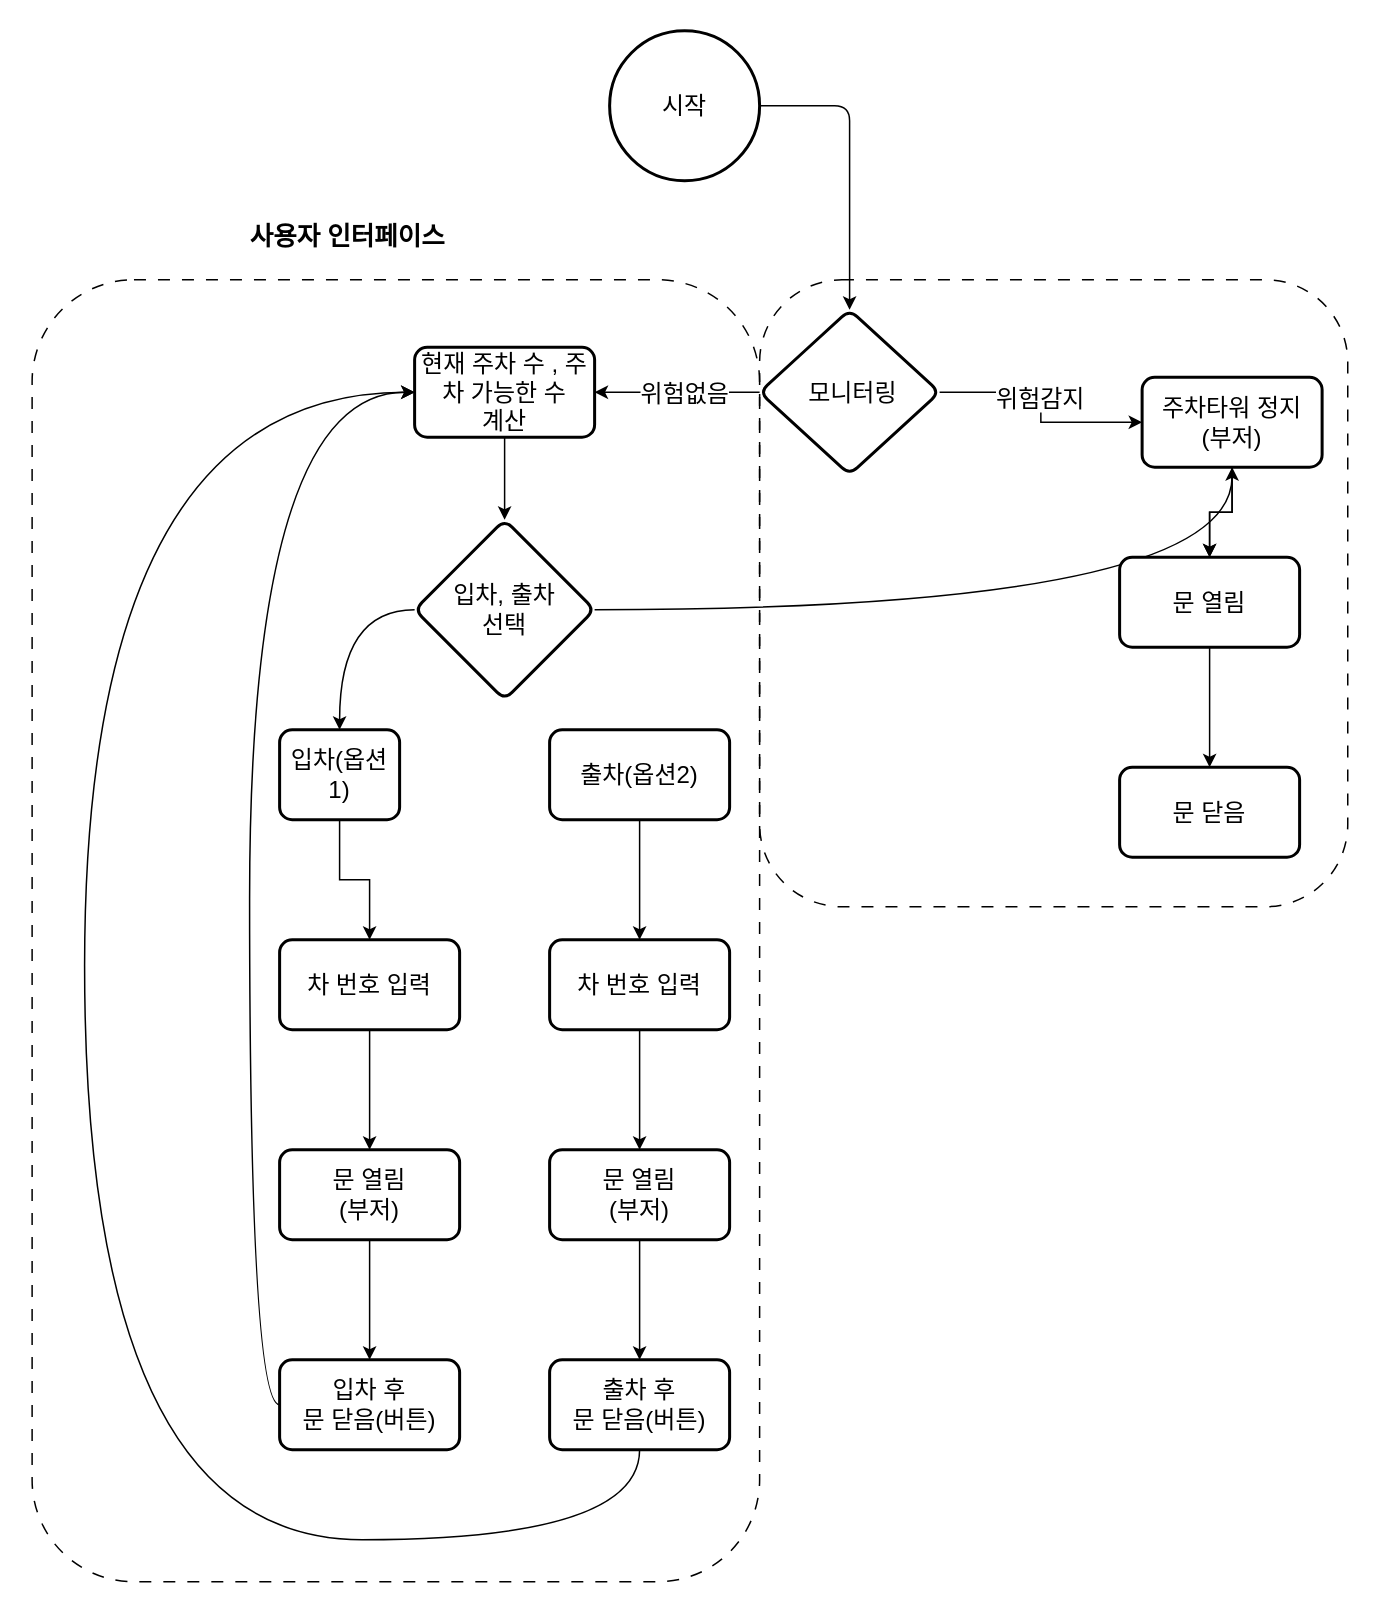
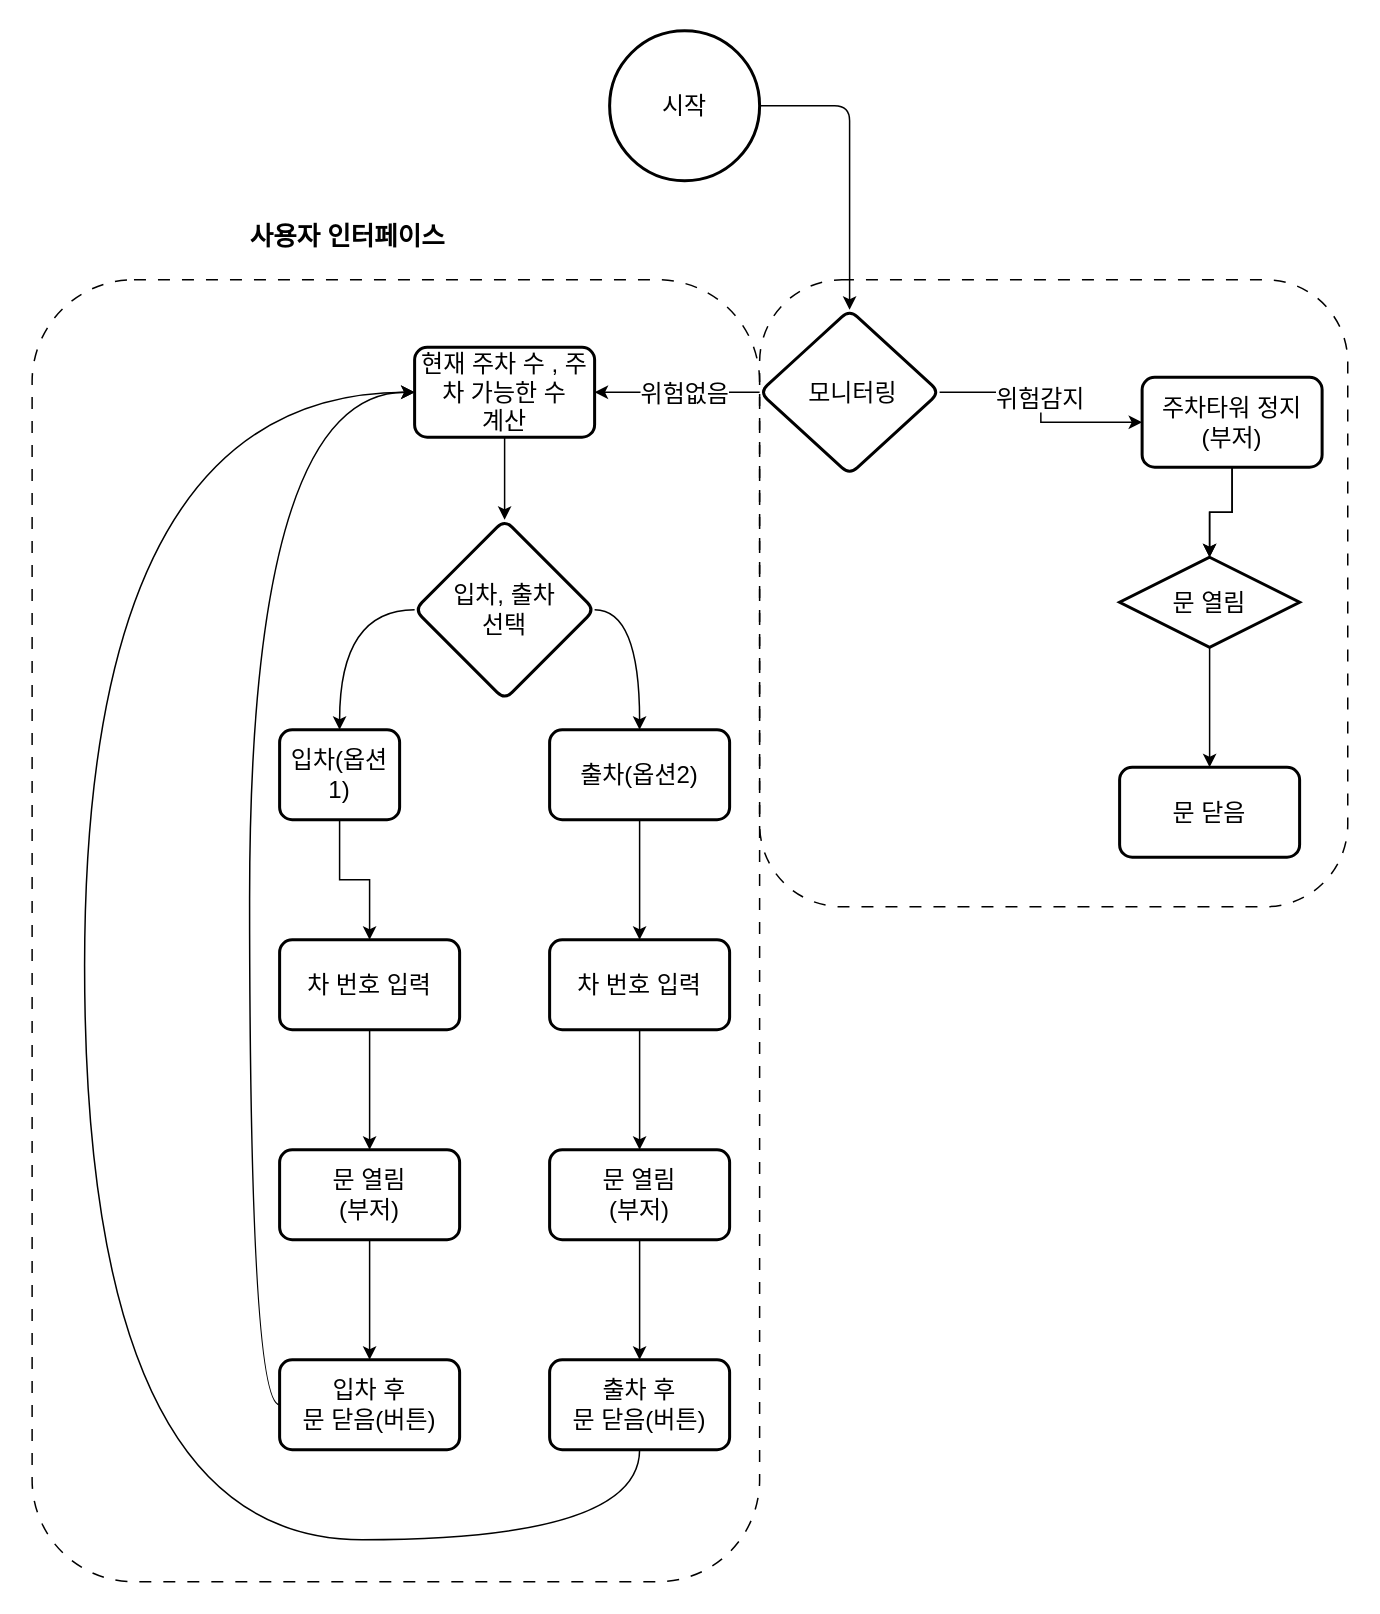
  <mxCell id="0" />
  <mxCell id="1" parent="0" />
- <mxCell id="2" value="" style="edgeStyle=orthogonalEdgeStyle;rounded=0;orthogonalLoop=1;jettySize=auto;html=1;exitX=1;exitY=0.5;exitDx=0;exitDy=0;curved=1;fontSize=16;" parent="1" source="27" target="32" edge="1"><mxGeometry relative="1" as="geometry"><mxPoint x="395.91" y="406" as="sourcePoint" /></mxGeometry></mxCell>
+ <mxCell id="2" value="" style="edgeStyle=orthogonalEdgeStyle;rounded=0;orthogonalLoop=1;jettySize=auto;html=1;exitX=1;exitY=0.5;exitDx=0;exitDy=0;curved=1;fontSize=16;" parent="1" source="27" target="7" edge="1"><mxGeometry relative="1" as="geometry"><mxPoint x="395.91" y="406" as="sourcePoint" /></mxGeometry></mxCell>
  <mxCell id="3" style="edgeStyle=orthogonalEdgeStyle;rounded=0;orthogonalLoop=1;jettySize=auto;html=1;exitX=0;exitY=0.5;exitDx=0;exitDy=0;curved=1;fontSize=16;" parent="1" source="27" target="9" edge="1"><mxGeometry relative="1" as="geometry"><mxPoint x="285.91" y="396" as="sourcePoint" /></mxGeometry></mxCell>
  <mxCell id="4" style="edgeStyle=orthogonalEdgeStyle;rounded=1;orthogonalLoop=1;jettySize=auto;html=1;curved=0;fontSize=16;exitX=1;exitY=0.5;exitDx=0;exitDy=0;exitPerimeter=0;" parent="1" source="5" target="26" edge="1"><mxGeometry relative="1" as="geometry"><mxPoint x="565.91" y="171" as="targetPoint" /></mxGeometry></mxCell>
  <mxCell id="5" value="시작" style="strokeWidth=2;html=1;shape=mxgraph.flowchart.start_2;whiteSpace=wrap;fontSize=16;" parent="1" vertex="1"><mxGeometry x="405.91" y="20" width="100" height="100" as="geometry" /></mxCell>
  <mxCell id="6" value="" style="edgeStyle=orthogonalEdgeStyle;rounded=0;orthogonalLoop=1;jettySize=auto;html=1;fontSize=16;" parent="1" source="7" target="17" edge="1"><mxGeometry relative="1" as="geometry" /></mxCell>
  <mxCell id="7" value="출차(옵션2)" style="whiteSpace=wrap;html=1;rounded=1;arcSize=14;strokeWidth=2;fontSize=16;" parent="1" vertex="1"><mxGeometry x="365.91" y="486" width="120" height="60" as="geometry" /></mxCell>
  <mxCell id="8" value="" style="edgeStyle=orthogonalEdgeStyle;rounded=0;orthogonalLoop=1;jettySize=auto;html=1;fontSize=16;" parent="1" source="9" target="11" edge="1"><mxGeometry relative="1" as="geometry" /></mxCell>
  <mxCell id="9" value="입차(옵션 1)" style="whiteSpace=wrap;html=1;rounded=1;arcSize=14;strokeWidth=2;fontSize=16;" parent="1" vertex="1"><mxGeometry x="185.91" y="486" width="80" height="60" as="geometry" /></mxCell>
  <mxCell id="10" value="" style="edgeStyle=orthogonalEdgeStyle;rounded=0;orthogonalLoop=1;jettySize=auto;html=1;fontSize=16;" parent="1" source="11" target="13" edge="1"><mxGeometry relative="1" as="geometry" /></mxCell>
  <mxCell id="11" value="차 번호 입력" style="whiteSpace=wrap;html=1;rounded=1;arcSize=14;strokeWidth=2;fontSize=16;" parent="1" vertex="1"><mxGeometry x="185.91" y="626" width="120" height="60" as="geometry" /></mxCell>
  <mxCell id="12" value="" style="edgeStyle=orthogonalEdgeStyle;rounded=0;orthogonalLoop=1;jettySize=auto;html=1;fontSize=16;" parent="1" source="13" target="15" edge="1"><mxGeometry relative="1" as="geometry" /></mxCell>
  <mxCell id="13" value="문 열림&lt;br style=&quot;font-size: 16px;&quot;&gt;(부저)" style="whiteSpace=wrap;html=1;rounded=1;arcSize=14;strokeWidth=2;fontSize=16;" parent="1" vertex="1"><mxGeometry x="185.91" y="766" width="120" height="60" as="geometry" /></mxCell>
  <mxCell id="14" style="edgeStyle=orthogonalEdgeStyle;rounded=0;orthogonalLoop=1;jettySize=auto;html=1;exitX=0;exitY=0.5;exitDx=0;exitDy=0;entryX=0;entryY=0.5;entryDx=0;entryDy=0;curved=1;" parent="1" source="15" target="29" edge="1"><mxGeometry relative="1" as="geometry" /></mxCell>
  <mxCell id="15" value="입차 후&lt;br style=&quot;font-size: 16px;&quot;&gt;문 닫음(버튼)" style="whiteSpace=wrap;html=1;rounded=1;arcSize=14;strokeWidth=2;fontSize=16;" parent="1" vertex="1"><mxGeometry x="185.91" y="906" width="120" height="60" as="geometry" /></mxCell>
  <mxCell id="16" value="" style="edgeStyle=orthogonalEdgeStyle;rounded=0;orthogonalLoop=1;jettySize=auto;html=1;fontSize=16;" parent="1" source="17" target="19" edge="1"><mxGeometry relative="1" as="geometry" /></mxCell>
  <mxCell id="17" value="차 번호 입력" style="whiteSpace=wrap;html=1;rounded=1;arcSize=14;strokeWidth=2;fontSize=16;" parent="1" vertex="1"><mxGeometry x="365.91" y="626" width="120" height="60" as="geometry" /></mxCell>
  <mxCell id="18" value="" style="edgeStyle=orthogonalEdgeStyle;rounded=0;orthogonalLoop=1;jettySize=auto;html=1;fontSize=16;" parent="1" source="19" target="21" edge="1"><mxGeometry relative="1" as="geometry" /></mxCell>
  <mxCell id="19" value="문 열림&lt;br style=&quot;font-size: 16px;&quot;&gt;(부저)" style="whiteSpace=wrap;html=1;rounded=1;arcSize=14;strokeWidth=2;fontSize=16;" parent="1" vertex="1"><mxGeometry x="365.91" y="766" width="120" height="60" as="geometry" /></mxCell>
  <mxCell id="20" style="edgeStyle=orthogonalEdgeStyle;rounded=0;orthogonalLoop=1;jettySize=auto;html=1;entryX=0;entryY=0.5;entryDx=0;entryDy=0;curved=1;exitX=0.5;exitY=1;exitDx=0;exitDy=0;" parent="1" source="21" target="29" edge="1"><mxGeometry relative="1" as="geometry"><mxPoint x="165.91" y="1146" as="targetPoint" /><Array as="points"><mxPoint x="425.91" y="1026" /><mxPoint x="55.91" y="1026" /><mxPoint x="55.91" y="261" /></Array></mxGeometry></mxCell>
  <mxCell id="21" value="출차 후&lt;br style=&quot;font-size: 16px;&quot;&gt;문 닫음(버튼)" style="whiteSpace=wrap;html=1;rounded=1;arcSize=14;strokeWidth=2;fontSize=16;" parent="1" vertex="1"><mxGeometry x="365.91" y="906" width="120" height="60" as="geometry" /></mxCell>
  <mxCell id="22" value="" style="edgeStyle=orthogonalEdgeStyle;rounded=0;orthogonalLoop=1;jettySize=auto;html=1;fontSize=16;" parent="1" source="26" target="29" edge="1"><mxGeometry relative="1" as="geometry" /></mxCell>
  <mxCell id="23" value="위험없음" style="edgeLabel;html=1;align=center;verticalAlign=middle;resizable=0;points=[];fontSize=16;" parent="22" vertex="1" connectable="0"><mxGeometry x="-0.225" y="-1" relative="1" as="geometry"><mxPoint x="-7" y="1" as="offset" /></mxGeometry></mxCell>
  <mxCell id="24" value="" style="edgeStyle=orthogonalEdgeStyle;rounded=0;orthogonalLoop=1;jettySize=auto;html=1;fontSize=16;exitX=1;exitY=0.5;exitDx=0;exitDy=0;" parent="1" source="26" target="32" edge="1"><mxGeometry relative="1" as="geometry"><mxPoint x="625.91" y="306" as="sourcePoint" /></mxGeometry></mxCell>
  <mxCell id="25" value="위험감지" style="edgeLabel;html=1;align=center;verticalAlign=middle;resizable=0;points=[];fontSize=16;fontColor=#000000;" parent="24" vertex="1" connectable="0"><mxGeometry x="-0.089" y="-1" relative="1" as="geometry"><mxPoint as="offset" /></mxGeometry></mxCell>
  <mxCell id="26" value="&amp;nbsp;모니터링" style="rhombus;whiteSpace=wrap;html=1;rounded=1;arcSize=14;strokeWidth=2;fontSize=16;" parent="1" vertex="1"><mxGeometry x="505.91" y="206" width="120" height="110" as="geometry" /></mxCell>
  <mxCell id="27" value="입차, 출차&lt;div style=&quot;font-size: 16px;&quot;&gt;선택&lt;/div&gt;" style="rhombus;whiteSpace=wrap;html=1;rounded=1;arcSize=14;strokeWidth=2;fontSize=16;" parent="1" vertex="1"><mxGeometry x="275.91" y="346" width="120" height="120" as="geometry" /></mxCell>
  <mxCell id="28" style="edgeStyle=orthogonalEdgeStyle;rounded=0;orthogonalLoop=1;jettySize=auto;html=1;entryX=0.5;entryY=0;entryDx=0;entryDy=0;curved=1;exitX=0.5;exitY=1;exitDx=0;exitDy=0;" parent="1" source="29" target="27" edge="1"><mxGeometry relative="1" as="geometry" /></mxCell>
  <mxCell id="29" value="현재 주차 수 , 주차 가능한 수&lt;div&gt;계산&lt;/div&gt;" style="whiteSpace=wrap;html=1;rounded=1;arcSize=14;strokeWidth=2;fontSize=16;" parent="1" vertex="1"><mxGeometry x="275.91" y="231" width="120" height="60" as="geometry" /></mxCell>
  <mxCell id="30" value="" style="edgeStyle=orthogonalEdgeStyle;rounded=0;orthogonalLoop=1;jettySize=auto;html=1;fontSize=16;" parent="1" source="32" target="34" edge="1"><mxGeometry relative="1" as="geometry" /></mxCell>
  <mxCell id="31" value="" style="edgeStyle=orthogonalEdgeStyle;rounded=0;orthogonalLoop=1;jettySize=auto;html=1;" parent="1" source="32" target="34" edge="1"><mxGeometry relative="1" as="geometry" /></mxCell>
  <mxCell id="32" value="주차타워 정지&lt;br&gt;(부저)" style="whiteSpace=wrap;html=1;rounded=1;arcSize=14;strokeWidth=2;fontSize=16;" parent="1" vertex="1"><mxGeometry x="760.91" y="251" width="120" height="60" as="geometry" /></mxCell>
  <mxCell id="33" value="" style="edgeStyle=orthogonalEdgeStyle;rounded=0;orthogonalLoop=1;jettySize=auto;html=1;fontSize=16;" parent="1" source="34" target="35" edge="1"><mxGeometry relative="1" as="geometry" /></mxCell>
- <mxCell id="34" value="문 열림" style="whiteSpace=wrap;html=1;rounded=1;arcSize=14;strokeWidth=2;fontSize=16;" parent="1" vertex="1"><mxGeometry x="745.91" y="371" width="120" height="60" as="geometry" /></mxCell>
+ <mxCell id="34" value="문 열림" style="rhombus;whiteSpace=wrap;html=1;arcSize=14;strokeWidth=2;fontSize=16;" parent="1" vertex="1"><mxGeometry x="745.91" y="371" width="120" height="60" as="geometry" /></mxCell>
  <mxCell id="35" value="문 닫음" style="whiteSpace=wrap;html=1;rounded=1;arcSize=14;strokeWidth=2;fontSize=16;" parent="1" vertex="1"><mxGeometry x="745.91" y="511" width="120" height="60" as="geometry" /></mxCell>
  <mxCell id="36" value="" style="whiteSpace=wrap;html=1;rounded=1;arcSize=14;strokeWidth=1;fontSize=16;fillColor=none;dashed=1;dashPattern=8 8;" vertex="1" parent="1"><mxGeometry x="20.91" y="186" width="485" height="868" as="geometry" /></mxCell>
  <mxCell id="37" value="" style="whiteSpace=wrap;html=1;rounded=1;arcSize=14;strokeWidth=1;fontSize=16;fillColor=none;dashed=1;dashPattern=8 8;" vertex="1" parent="1"><mxGeometry x="505.91" y="186" width="392.09" height="418" as="geometry" /></mxCell>
  <mxCell id="38" value="사용자 인터페이스" style="text;html=1;align=center;verticalAlign=middle;whiteSpace=wrap;rounded=0;strokeWidth=1;fontSize=17;fontStyle=1" vertex="1" parent="1"><mxGeometry x="150" y="143" width="163" height="30" as="geometry" /></mxCell>
